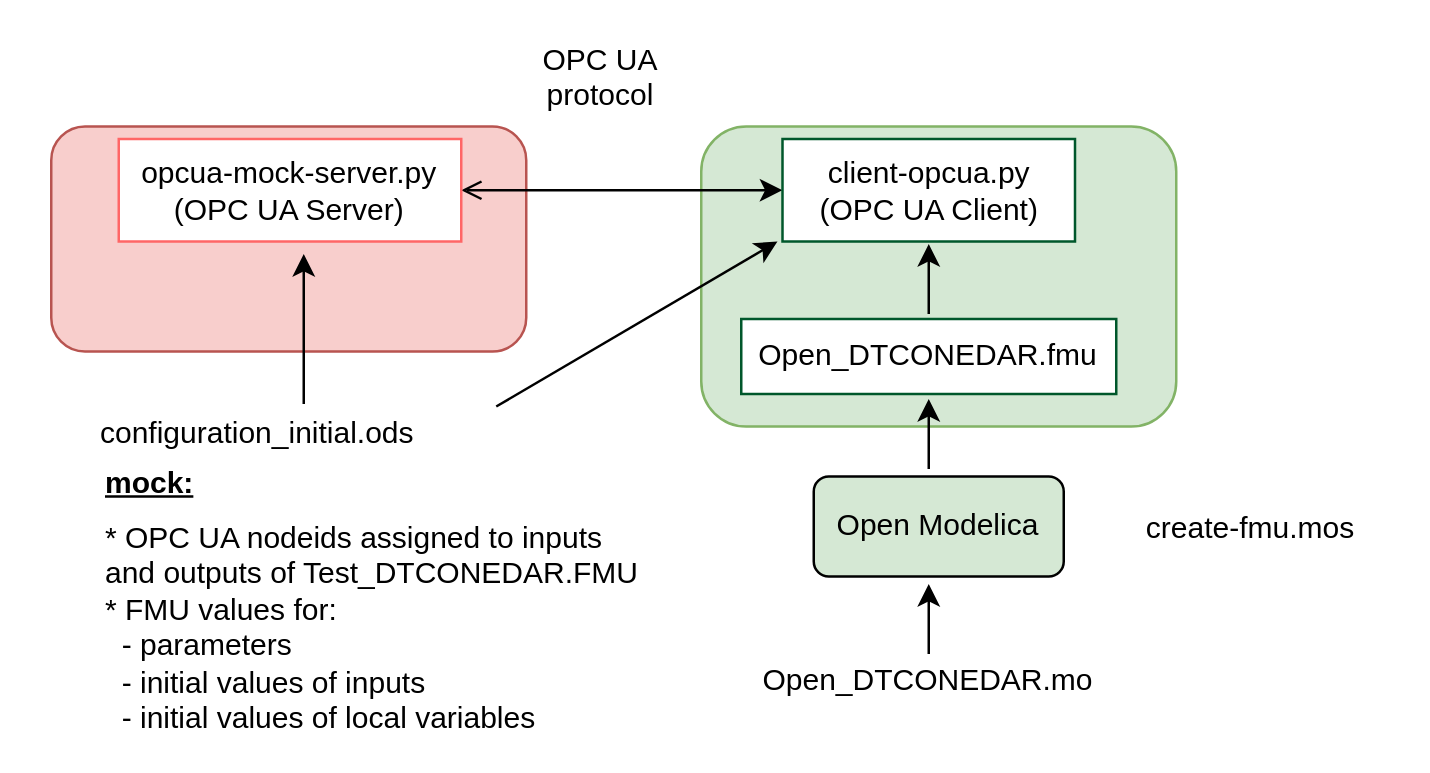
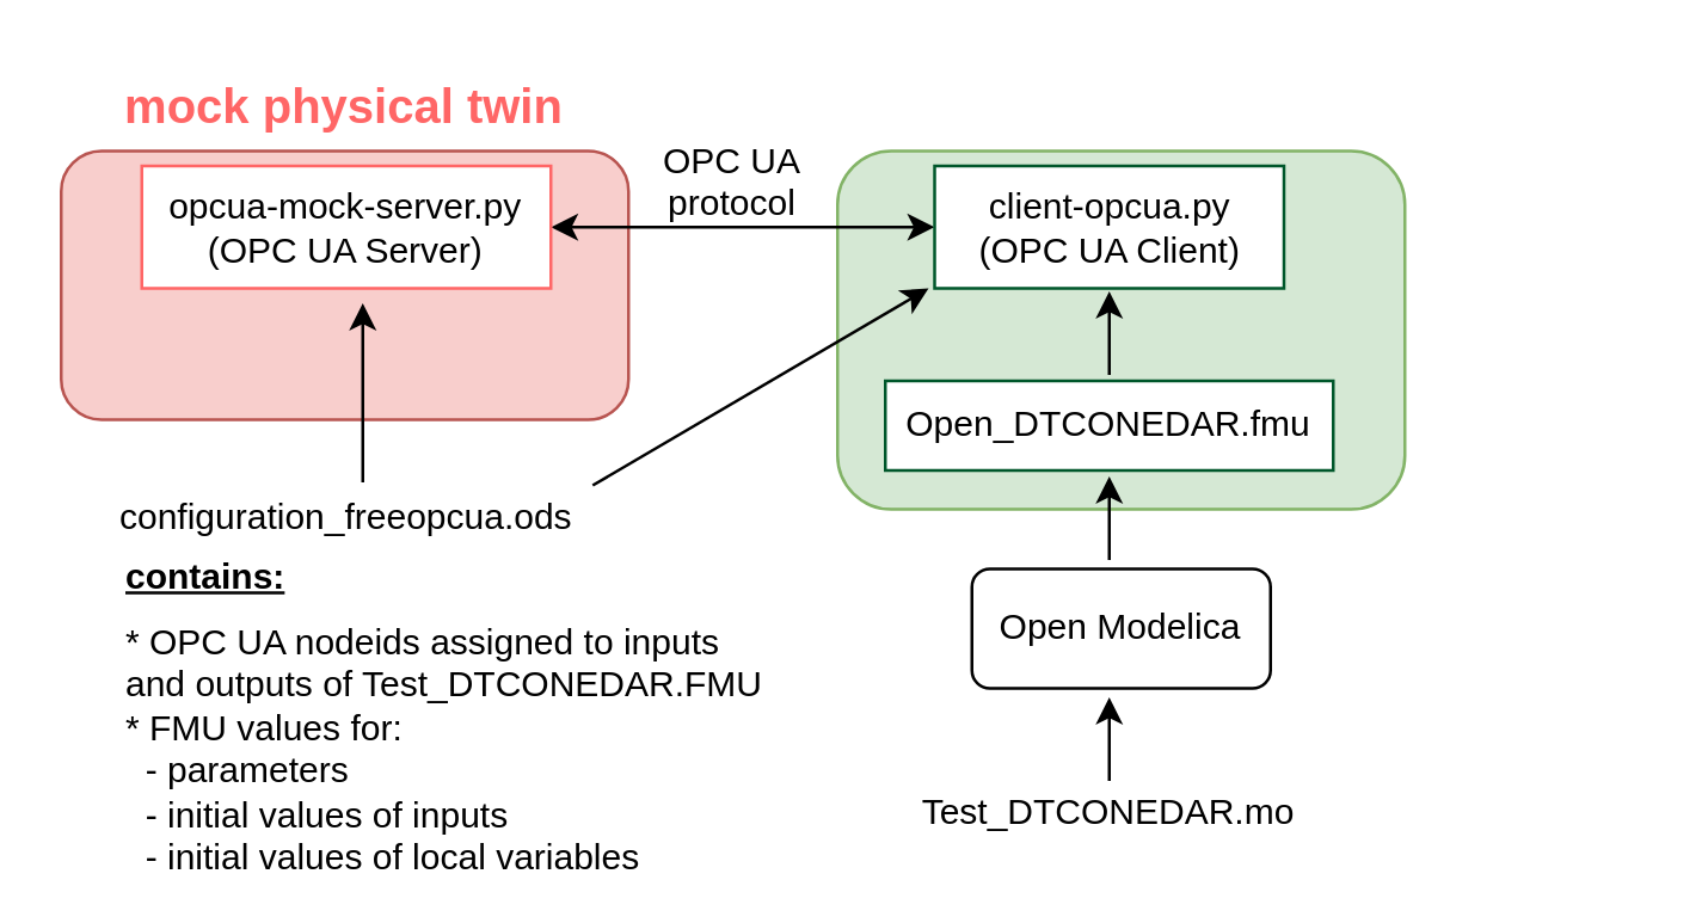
  <mxCell id="0" />
  <mxCell id="1" parent="0" />
  <mxCell id="2" value="" style="rounded=1;whiteSpace=wrap;html=1;fillColor=#f8cecc;strokeColor=#b85450;" parent="1" vertex="1"><mxGeometry x="20" y="50" width="190" height="90" as="geometry" /></mxCell>
  <mxCell id="3" value="" style="rounded=1;whiteSpace=wrap;html=1;fillColor=#d5e8d4;strokeColor=#82b366;" parent="1" vertex="1"><mxGeometry x="280" y="50" width="190" height="120" as="geometry" /></mxCell>
- <mxCell id="4" value="Open Modelica" style="rounded=1;whiteSpace=wrap;html=1;fillColor=#d5e8d4;" parent="1" vertex="1"><mxGeometry x="325" y="190" width="100" height="40" as="geometry" /></mxCell>
- <mxCell id="5" value="Open_DTCONEDAR.mo" style="text;html=1;strokeColor=none;fillColor=none;align=center;verticalAlign=middle;whiteSpace=wrap;rounded=0;" parent="1" vertex="1"><mxGeometry x="296" y="257" width="150" height="30" as="geometry" /></mxCell>
+ <mxCell id="4" value="Open Modelica" style="rounded=1;whiteSpace=wrap;html=1;" parent="1" vertex="1"><mxGeometry x="325" y="190" width="100" height="40" as="geometry" /></mxCell>
+ <mxCell id="5" value="Test_DTCONEDAR.mo" style="text;html=1;strokeColor=none;fillColor=none;align=center;verticalAlign=middle;whiteSpace=wrap;rounded=0;" parent="1" vertex="1"><mxGeometry x="296" y="257" width="150" height="30" as="geometry" /></mxCell>
  <mxCell id="6" value="Open_DTCONEDAR.fmu" style="text;html=1;strokeColor=#00572B;fillColor=#FFFFFF;align=center;verticalAlign=middle;whiteSpace=wrap;rounded=0;" parent="1" vertex="1"><mxGeometry x="296" y="127" width="150" height="30" as="geometry" /></mxCell>
  <mxCell id="7" style="edgeStyle=orthogonalEdgeStyle;rounded=0;orthogonalLoop=1;jettySize=auto;html=1;" parent="1" edge="1"><mxGeometry relative="1" as="geometry"><mxPoint x="371" y="184" as="sourcePoint" /><mxPoint x="371" y="159" as="targetPoint" /><Array as="points"><mxPoint x="371" y="187" /></Array></mxGeometry></mxCell>
  <mxCell id="8" style="edgeStyle=orthogonalEdgeStyle;rounded=0;orthogonalLoop=1;jettySize=auto;html=1;" parent="1" edge="1"><mxGeometry relative="1" as="geometry"><mxPoint x="371" y="258" as="sourcePoint" /><mxPoint x="371" y="233" as="targetPoint" /><Array as="points"><mxPoint x="371" y="261" /></Array></mxGeometry></mxCell>
- <mxCell id="9" style="edgeStyle=orthogonalEdgeStyle;rounded=0;orthogonalLoop=1;jettySize=auto;html=1;entryX=1;entryY=0.5;entryDx=0;entryDy=0;startArrow=classic;startFill=1;endArrow=open;" parent="1" source="10" target="12" edge="1"><mxGeometry relative="1" as="geometry" /></mxCell>
+ <mxCell id="9" style="edgeStyle=orthogonalEdgeStyle;rounded=0;orthogonalLoop=1;jettySize=auto;html=1;entryX=1;entryY=0.5;entryDx=0;entryDy=0;startArrow=classic;startFill=1;" parent="1" source="10" target="12" edge="1"><mxGeometry relative="1" as="geometry" /></mxCell>
  <mxCell id="10" value="client-opcua.py&lt;br&gt;(OPC UA Client)" style="text;html=1;align=center;verticalAlign=middle;whiteSpace=wrap;rounded=0;fillColor=default;strokeColor=#00572B;" parent="1" vertex="1"><mxGeometry x="312.5" y="55" width="117" height="41" as="geometry" /></mxCell>
  <mxCell id="11" style="edgeStyle=orthogonalEdgeStyle;rounded=0;orthogonalLoop=1;jettySize=auto;html=1;" parent="1" edge="1"><mxGeometry relative="1" as="geometry"><mxPoint x="371" y="122" as="sourcePoint" /><mxPoint x="371" y="97" as="targetPoint" /><Array as="points"><mxPoint x="371" y="125" /></Array></mxGeometry></mxCell>
  <mxCell id="12" value="opcua-mock-server.py&lt;br&gt;(OPC UA Server)" style="text;html=1;align=center;verticalAlign=middle;whiteSpace=wrap;rounded=0;fillColor=default;gradientColor=none;strokeColor=#FF6666;" parent="1" vertex="1"><mxGeometry x="47" y="55" width="137" height="41" as="geometry" /></mxCell>
- <mxCell id="13" value="mock:" style="text;whiteSpace=wrap;fontStyle=5" parent="1" vertex="1"><mxGeometry x="40" y="179" width="64.5" height="30" as="geometry" /></mxCell>
+ <mxCell id="13" value="contains:" style="text;whiteSpace=wrap;fontStyle=5" parent="1" vertex="1"><mxGeometry x="40" y="179" width="64.5" height="30" as="geometry" /></mxCell>
  <mxCell id="14" style="edgeStyle=orthogonalEdgeStyle;rounded=0;orthogonalLoop=1;jettySize=auto;html=1;" parent="1" edge="1"><mxGeometry relative="1" as="geometry"><mxPoint x="121" y="161" as="sourcePoint" /><mxPoint x="121" y="101" as="targetPoint" /><Array as="points"><mxPoint x="121" y="146" /><mxPoint x="121" y="146" /></Array></mxGeometry></mxCell>
- <mxCell id="15" value="OPC UA&#10;protocol" style="text;whiteSpace=wrap;align=center;" parent="1" vertex="1"><mxGeometry x="205" y="10" width="70" height="30" as="geometry" /></mxCell>
+ <mxCell id="15" value="OPC UA&#10;protocol" style="text;whiteSpace=wrap;align=center;" parent="1" vertex="1"><mxGeometry x="210" y="40" width="70" height="30" as="geometry" /></mxCell>
+ <mxCell id="16" value="&lt;b&gt;&lt;font color=&quot;#ff6666&quot; style=&quot;font-size: 16px;&quot;&gt;mock physical twin&lt;/font&gt;&lt;/b&gt;" style="text;html=1;strokeColor=none;fillColor=none;align=center;verticalAlign=middle;whiteSpace=wrap;rounded=0;" parent="1" vertex="1"><mxGeometry x="40" y="20" width="150" height="30" as="geometry" /></mxCell>
  <mxCell id="17" value="" style="endArrow=classic;html=1;rounded=0;entryX=0;entryY=1;entryDx=0;entryDy=0;" parent="1" edge="1"><mxGeometry width="50" height="50" relative="1" as="geometry"><mxPoint x="198" y="162" as="sourcePoint" /><mxPoint x="310.5" y="96" as="targetPoint" /></mxGeometry></mxCell>
- <mxCell id="18" value="configuration_initial.ods" style="text;whiteSpace=wrap;fontStyle=0" vertex="1" parent="1"><mxGeometry x="38" y="159" width="184.5" height="30" as="geometry" /></mxCell>
+ <mxCell id="18" value="configuration_freeopcua.ods" style="text;whiteSpace=wrap;fontStyle=0" vertex="1" parent="1"><mxGeometry x="38" y="159" width="184.5" height="30" as="geometry" /></mxCell>
  <mxCell id="19" value="* OPC UA nodeids assigned to inputs and outputs of Test_DTCONEDAR.FMU&#10;* FMU values for:&#10;  - parameters&#10;  - initial values of inputs&#10;  - initial values of local variables" style="text;whiteSpace=wrap;fontStyle=0" vertex="1" parent="1"><mxGeometry x="40" y="201" width="220" height="30" as="geometry" /></mxCell>
- <mxCell id="20" value="create-fmu.mos" style="text;html=1;strokeColor=none;fillColor=none;align=center;verticalAlign=top;whiteSpace=wrap;rounded=0;" vertex="1" parent="1"><mxGeometry x="450" y="197" width="100" height="30" as="geometry" /></mxCell>
